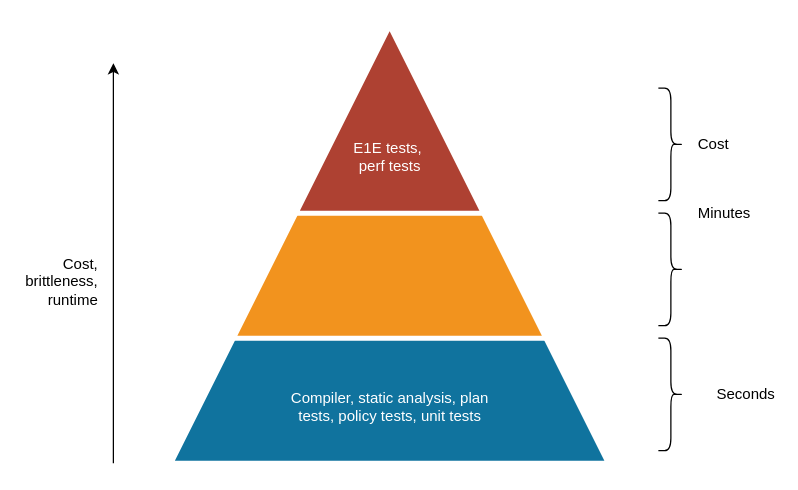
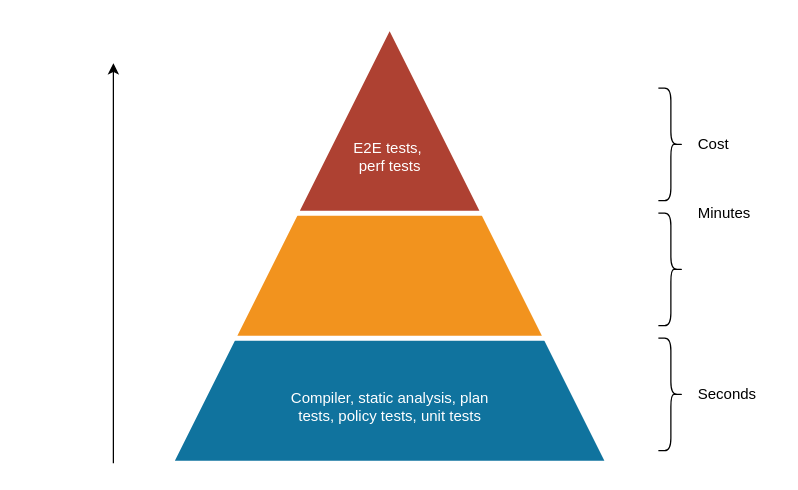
  <mxCell id="0" />
  <mxCell id="1" parent="0" />
  <mxCell id="2" value="" style="triangle;direction=north;strokeWidth=4;html=1;fillColor=#10739E;strokeColor=#ffffff;shadow=0;fontSize=10;fontColor=#FFFFFF;align=center;fontStyle=0;whiteSpace=wrap;spacing=10;" vertex="1" parent="1"><mxGeometry x="136" y="20" width="350" height="350" as="geometry" /></mxCell>
  <mxCell id="3" value="" style="triangle;direction=north;strokeWidth=4;html=1;fillColor=#F2931E;strokeColor=#ffffff;shadow=0;fontSize=10;fontColor=#FFFFFF;align=center;fontStyle=0;whiteSpace=wrap;spacing=10;" vertex="1" parent="1"><mxGeometry x="186" y="20" width="250" height="250" as="geometry" /></mxCell>
  <mxCell id="4" value="" style="triangle;direction=north;strokeWidth=4;html=1;fillColor=#AE4132;strokeColor=#ffffff;shadow=0;fontSize=10;fontColor=#FFFFFF;align=center;fontStyle=0;whiteSpace=wrap;spacing=10;" vertex="1" parent="1"><mxGeometry x="236" y="20" width="150" height="150" as="geometry" /></mxCell>
  <mxCell id="5" value="Compiler, static analysis, plan tests, policy tests, unit tests" style="text;html=1;align=center;verticalAlign=middle;whiteSpace=wrap;rounded=0;fontColor=#FFFFFF;" vertex="1" parent="1"><mxGeometry x="229" y="310" width="165" height="30" as="geometry" /></mxCell>
- <mxCell id="6" value="E1E tests,&amp;nbsp;&lt;div&gt;perf tests&lt;/div&gt;" style="text;html=1;align=center;verticalAlign=middle;whiteSpace=wrap;rounded=0;fontColor=#FFFFFF;" vertex="1" parent="1"><mxGeometry x="229" y="110" width="165" height="30" as="geometry" /></mxCell>
+ <mxCell id="6" value="E2E tests,&amp;nbsp;&lt;div&gt;perf tests&lt;/div&gt;" style="text;html=1;align=center;verticalAlign=middle;whiteSpace=wrap;rounded=0;fontColor=#FFFFFF;" vertex="1" parent="1"><mxGeometry x="229" y="110" width="165" height="30" as="geometry" /></mxCell>
  <mxCell id="7" value="" style="endArrow=classic;html=1;rounded=0;" edge="1" parent="1"><mxGeometry width="50" height="50" relative="1" as="geometry"><mxPoint x="90" y="370" as="sourcePoint" /><mxPoint x="90" y="50" as="targetPoint" /></mxGeometry></mxCell>
- <mxCell id="8" value="Cost,&lt;div&gt;brittleness,&lt;/div&gt;&lt;div&gt;runtime&lt;/div&gt;" style="text;html=1;align=right;verticalAlign=middle;whiteSpace=wrap;rounded=0;" vertex="1" parent="1"><mxGeometry x="20" y="210" width="60" height="30" as="geometry" /></mxCell>
  <mxCell id="9" value="" style="shape=curlyBracket;whiteSpace=wrap;html=1;rounded=1;flipH=1;labelPosition=right;verticalLabelPosition=middle;align=left;verticalAlign=middle;" vertex="1" parent="1"><mxGeometry x="526" y="170" width="20" height="90" as="geometry" /></mxCell>
  <mxCell id="10" value="" style="shape=curlyBracket;whiteSpace=wrap;html=1;rounded=1;flipH=1;labelPosition=right;verticalLabelPosition=middle;align=left;verticalAlign=middle;" vertex="1" parent="1"><mxGeometry x="526" y="270" width="20" height="90" as="geometry" /></mxCell>
  <mxCell id="11" value="" style="shape=curlyBracket;whiteSpace=wrap;html=1;rounded=1;flipH=1;labelPosition=right;verticalLabelPosition=middle;align=left;verticalAlign=middle;" vertex="1" parent="1"><mxGeometry x="526" y="70" width="20" height="90" as="geometry" /></mxCell>
  <mxCell id="12" value="Cost" style="text;html=1;align=left;verticalAlign=middle;whiteSpace=wrap;rounded=0;" vertex="1" parent="1"><mxGeometry x="556" y="100" width="60" height="30" as="geometry" /></mxCell>
  <mxCell id="13" value="Minutes" style="text;html=1;align=left;verticalAlign=middle;whiteSpace=wrap;rounded=0;" vertex="1" parent="1"><mxGeometry x="556" y="155" width="60" height="30" as="geometry" /></mxCell>
- <mxCell id="14" value="Seconds" style="text;html=1;align=left;verticalAlign=middle;whiteSpace=wrap;rounded=0;" vertex="1" parent="1"><mxGeometry x="571" y="300" width="60" height="30" as="geometry" /></mxCell>
+ <mxCell id="14" value="Seconds" style="text;html=1;align=left;verticalAlign=middle;whiteSpace=wrap;rounded=0;" vertex="1" parent="1"><mxGeometry x="556" y="300" width="60" height="30" as="geometry" /></mxCell>
